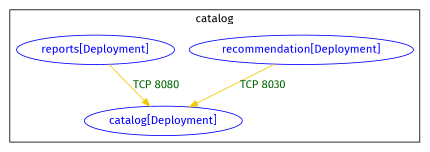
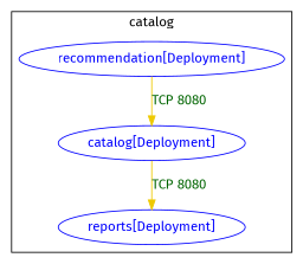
  digraph {
    fontname="Fira Sans"
    node [color=blue fontcolor=blue fontname="Fira Sans"]
    edge [color=gold2 fontcolor=darkgreen fontname="Fira Sans" weight=1]
    n1 [label="catalog[Deployment]"]
    n2 [label="recommendation[Deployment]"]
    n3 [label="reports[Deployment]"]
    subgraph cluster_1 {
      color=black
      fontcolor=black
      label=catalog
      n1
      n2
      n3
    }
-   n2 -> n1 [label="TCP 8030"]
-   n3 -> n1 [label="TCP 8080"]
+   n2 -> n1 [label="TCP 8080"]
+   n1 -> n3 [label="TCP 8080"]
  }
